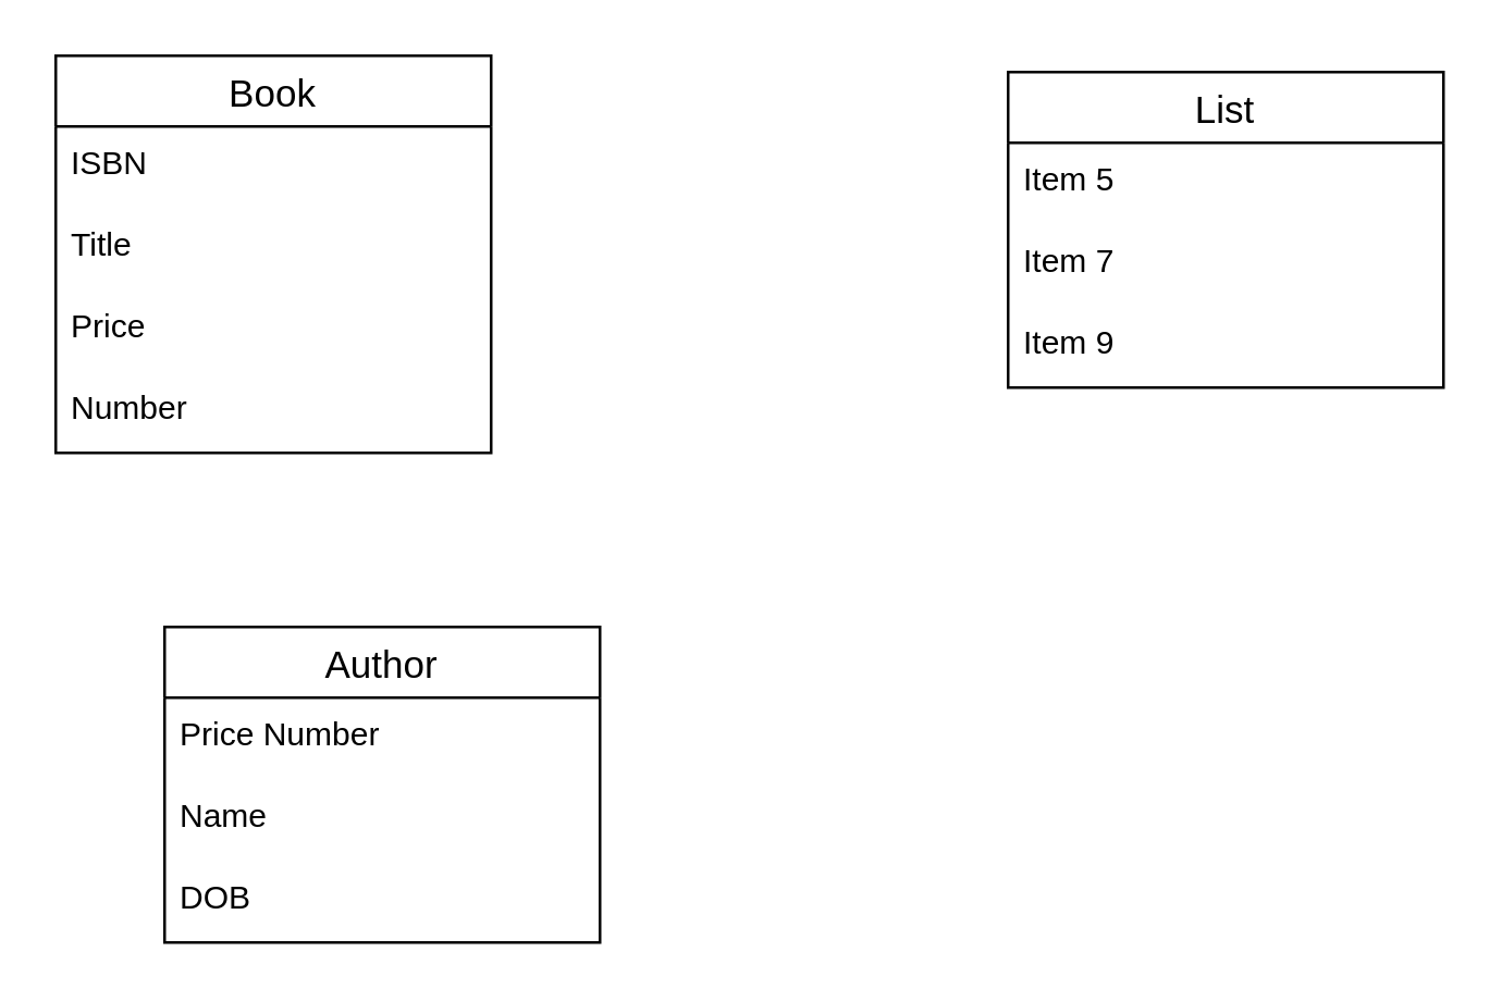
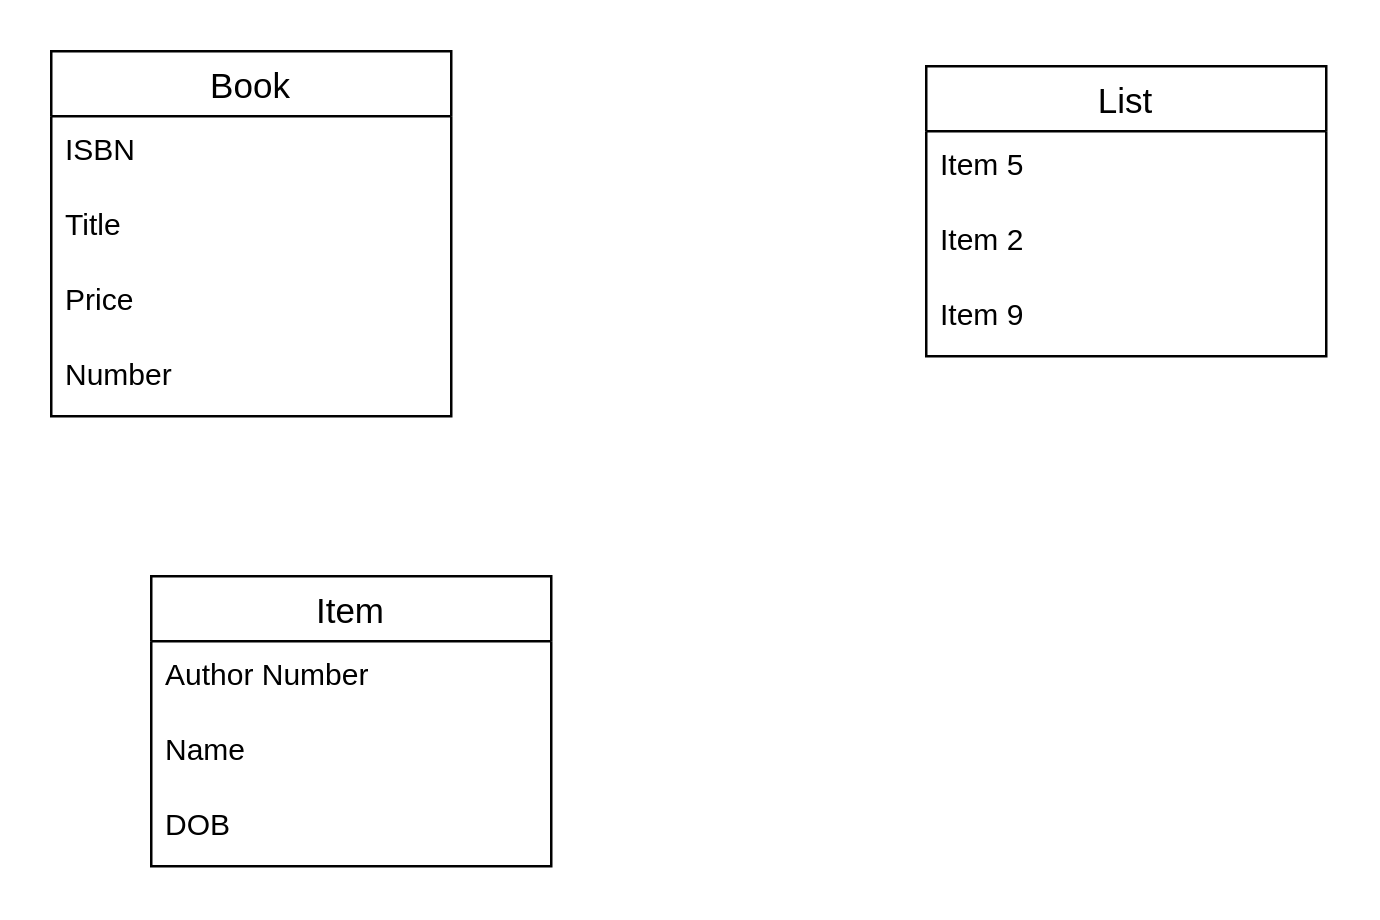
  <mxCell id="0" />
  <mxCell id="1" parent="0" />
  <mxCell id="2" value="Book" style="swimlane;fontStyle=0;childLayout=stackLayout;horizontal=1;startSize=26;horizontalStack=0;resizeParent=1;resizeParentMax=0;resizeLast=0;collapsible=1;marginBottom=0;align=center;fontSize=14;" vertex="1" parent="1"><mxGeometry x="20" y="20" width="160" height="146" as="geometry"><mxRectangle x="50" y="50" width="50" height="26" as="alternateBounds" /></mxGeometry></mxCell>
  <mxCell id="3" value="ISBN" style="text;strokeColor=none;fillColor=none;spacingLeft=4;spacingRight=4;overflow=hidden;rotatable=0;points=[[0,0.5],[1,0.5]];portConstraint=eastwest;fontSize=12;" vertex="1" parent="2"><mxGeometry y="26" width="160" height="30" as="geometry" /></mxCell>
  <mxCell id="4" value="Title" style="text;strokeColor=none;fillColor=none;spacingLeft=4;spacingRight=4;overflow=hidden;rotatable=0;points=[[0,0.5],[1,0.5]];portConstraint=eastwest;fontSize=12;" vertex="1" parent="2"><mxGeometry y="56" width="160" height="30" as="geometry" /></mxCell>
  <mxCell id="5" value="Price" style="text;strokeColor=none;fillColor=none;spacingLeft=4;spacingRight=4;overflow=hidden;rotatable=0;points=[[0,0.5],[1,0.5]];portConstraint=eastwest;fontSize=12;" vertex="1" parent="2"><mxGeometry y="86" width="160" height="30" as="geometry" /></mxCell>
  <mxCell id="6" value="Number" style="text;strokeColor=none;fillColor=none;spacingLeft=4;spacingRight=4;overflow=hidden;rotatable=0;points=[[0,0.5],[1,0.5]];portConstraint=eastwest;fontSize=12;" vertex="1" parent="2"><mxGeometry y="116" width="160" height="30" as="geometry" /></mxCell>
- <mxCell id="7" value="Author" style="swimlane;fontStyle=0;childLayout=stackLayout;horizontal=1;startSize=26;horizontalStack=0;resizeParent=1;resizeParentMax=0;resizeLast=0;collapsible=1;marginBottom=0;align=center;fontSize=14;fillColor=#ffffff;" vertex="1" parent="1"><mxGeometry x="60" y="230" width="160" height="116" as="geometry" /></mxCell>
- <mxCell id="8" value="Price Number" style="text;strokeColor=none;fillColor=none;spacingLeft=4;spacingRight=4;overflow=hidden;rotatable=0;points=[[0,0.5],[1,0.5]];portConstraint=eastwest;fontSize=12;" vertex="1" parent="7"><mxGeometry y="26" width="160" height="30" as="geometry" /></mxCell>
+ <mxCell id="7" value="Item" style="swimlane;fontStyle=0;childLayout=stackLayout;horizontal=1;startSize=26;horizontalStack=0;resizeParent=1;resizeParentMax=0;resizeLast=0;collapsible=1;marginBottom=0;align=center;fontSize=14;fillColor=#ffffff;" vertex="1" parent="1"><mxGeometry x="60" y="230" width="160" height="116" as="geometry" /></mxCell>
+ <mxCell id="8" value="Author Number" style="text;strokeColor=none;fillColor=none;spacingLeft=4;spacingRight=4;overflow=hidden;rotatable=0;points=[[0,0.5],[1,0.5]];portConstraint=eastwest;fontSize=12;" vertex="1" parent="7"><mxGeometry y="26" width="160" height="30" as="geometry" /></mxCell>
  <mxCell id="9" value="Name" style="text;strokeColor=none;fillColor=none;spacingLeft=4;spacingRight=4;overflow=hidden;rotatable=0;points=[[0,0.5],[1,0.5]];portConstraint=eastwest;fontSize=12;" vertex="1" parent="7"><mxGeometry y="56" width="160" height="30" as="geometry" /></mxCell>
  <mxCell id="10" value="DOB" style="text;strokeColor=none;fillColor=none;spacingLeft=4;spacingRight=4;overflow=hidden;rotatable=0;points=[[0,0.5],[1,0.5]];portConstraint=eastwest;fontSize=12;" vertex="1" parent="7"><mxGeometry y="86" width="160" height="30" as="geometry" /></mxCell>
  <mxCell id="11" value="List" style="swimlane;fontStyle=0;childLayout=stackLayout;horizontal=1;startSize=26;horizontalStack=0;resizeParent=1;resizeParentMax=0;resizeLast=0;collapsible=1;marginBottom=0;align=center;fontSize=14;fillColor=#ffffff;" vertex="1" parent="1"><mxGeometry x="370" y="26" width="160" height="116" as="geometry" /></mxCell>
  <mxCell id="12" value="Item 5" style="text;strokeColor=none;fillColor=none;spacingLeft=4;spacingRight=4;overflow=hidden;rotatable=0;points=[[0,0.5],[1,0.5]];portConstraint=eastwest;fontSize=12;" vertex="1" parent="11"><mxGeometry y="26" width="160" height="30" as="geometry" /></mxCell>
- <mxCell id="13" value="Item 7" style="text;strokeColor=none;fillColor=none;spacingLeft=4;spacingRight=4;overflow=hidden;rotatable=0;points=[[0,0.5],[1,0.5]];portConstraint=eastwest;fontSize=12;" vertex="1" parent="11"><mxGeometry y="56" width="160" height="30" as="geometry" /></mxCell>
+ <mxCell id="13" value="Item 2" style="text;strokeColor=none;fillColor=none;spacingLeft=4;spacingRight=4;overflow=hidden;rotatable=0;points=[[0,0.5],[1,0.5]];portConstraint=eastwest;fontSize=12;" vertex="1" parent="11"><mxGeometry y="56" width="160" height="30" as="geometry" /></mxCell>
  <mxCell id="14" value="Item 9" style="text;strokeColor=none;fillColor=none;spacingLeft=4;spacingRight=4;overflow=hidden;rotatable=0;points=[[0,0.5],[1,0.5]];portConstraint=eastwest;fontSize=12;" vertex="1" parent="11"><mxGeometry y="86" width="160" height="30" as="geometry" /></mxCell>
